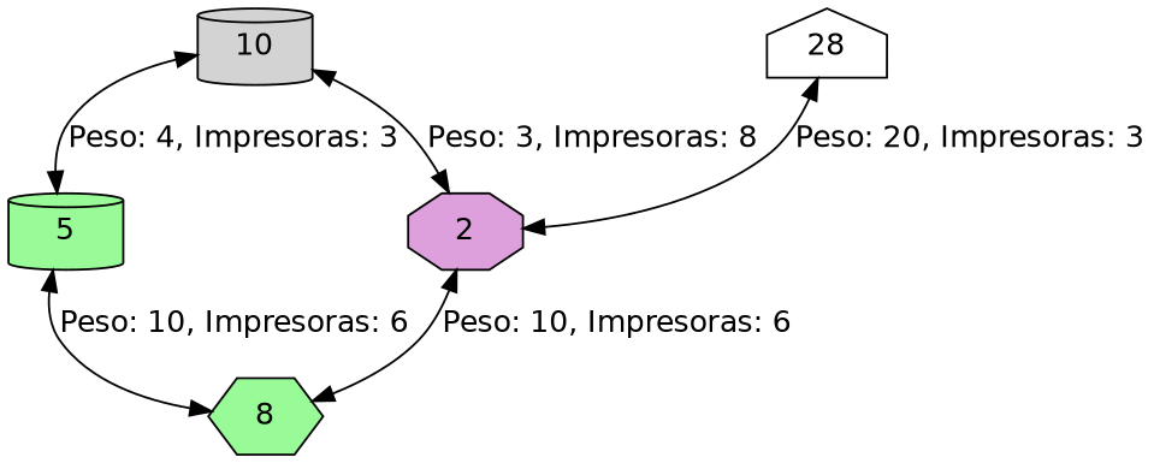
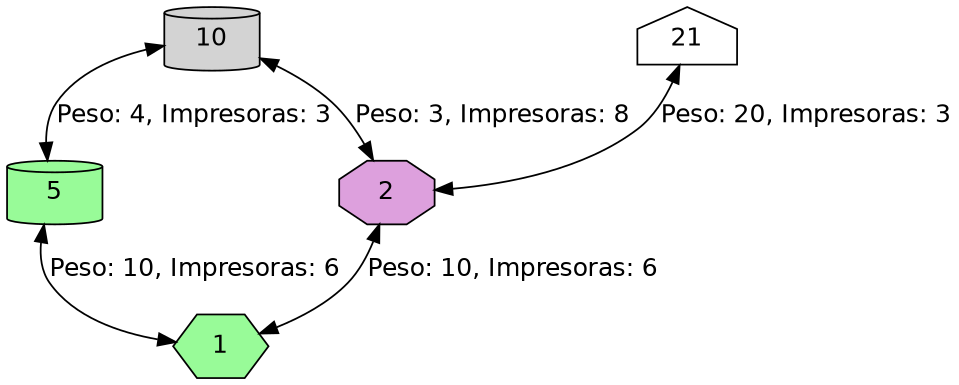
  digraph {
    fontname="DejaVu Sans"
    node [fillcolor=palegreen fontname="DejaVu Sans" shape=cylinder style=filled]
    edge [dir=both fontname="DejaVu Sans"]
-   n1 [label=8 shape=hexagon]
+   n1 [label=1 shape=hexagon]
    n2 [fillcolor=plum label=2 shape=octagon]
    n3 [label=5]
    n4 [fillcolor=lightgrey label=10]
-   n5 [fillcolor=white label=28 shape=house]
+   n5 [fillcolor=white label=21 shape=house]
    n2 -> n1 [label="Peso: 10, Impresoras: 6"]
    n3 -> n1 [label="Peso: 10, Impresoras: 6"]
    n4 -> n2 [label="Peso: 3, Impresoras: 8"]
    n4 -> n3 [label="Peso: 4, Impresoras: 3"]
    n5 -> n2 [label="Peso: 20, Impresoras: 3"]
  }
